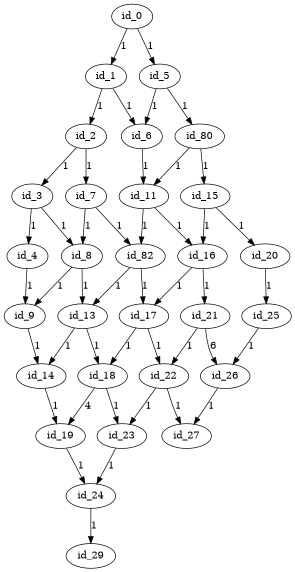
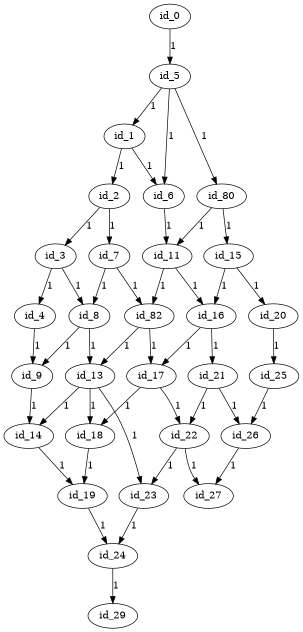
  digraph {
    id_0
    id_1
    id_5
    id_2
    id_6
    n6 [label=id_80]
    id_3
    id_7
    id_11
    id_4
    id_8
    n12 [label=id_82]
    id_9
    id_13
    id_14
    id_15
    id_16
    id_17
    id_18
    id_19
    id_20
    id_21
    id_22
    id_23
    id_24
    id_25
    id_26
    id_27
    id_29
-   id_0 -> id_1 [label=1]
+   id_5 -> id_1 [label=1]
    id_0 -> id_5 [label=1]
    id_1 -> id_2 [label=1]
    id_1 -> id_6 [label=1]
    id_5 -> id_6 [label=1]
    id_5 -> n6 [label=1]
    id_2 -> id_3 [label=1]
    id_2 -> id_7 [label=1]
    id_6 -> id_11 [label=1]
    n6 -> id_11 [label=1]
    n6 -> id_15 [label=1]
    id_3 -> id_4 [label=1]
    id_3 -> id_8 [label=1]
    id_7 -> id_8 [label=1]
    id_7 -> n12 [label=1]
    id_11 -> n12 [label=1]
    id_11 -> id_16 [label=1]
    id_4 -> id_9 [label=1]
    id_8 -> id_9 [label=1]
    id_8 -> id_13 [label=1]
    n12 -> id_13 [label=1]
    n12 -> id_17 [label=1]
    id_9 -> id_14 [label=1]
    id_13 -> id_14 [label=1]
    id_13 -> id_18 [label=1]
    id_14 -> id_19 [label=1]
    id_15 -> id_16 [label=1]
    id_15 -> id_20 [label=1]
    id_16 -> id_17 [label=1]
    id_16 -> id_21 [label=1]
    id_17 -> id_18 [label=1]
    id_17 -> id_22 [label=1]
-   id_18 -> id_19 [label=4]
-   id_18 -> id_23 [label=1]
+   id_18 -> id_19 [label=1]
+   id_13 -> id_23 [label=1]
    id_19 -> id_24 [label=1]
    id_20 -> id_25 [label=1]
    id_21 -> id_22 [label=1]
-   id_21 -> id_26 [label=6]
+   id_21 -> id_26 [label=1]
    id_22 -> id_23 [label=1]
    id_22 -> id_27 [label=1]
    id_23 -> id_24 [label=1]
    id_24 -> id_29 [label=1]
    id_25 -> id_26 [label=1]
    id_26 -> id_27 [label=1]
  }
